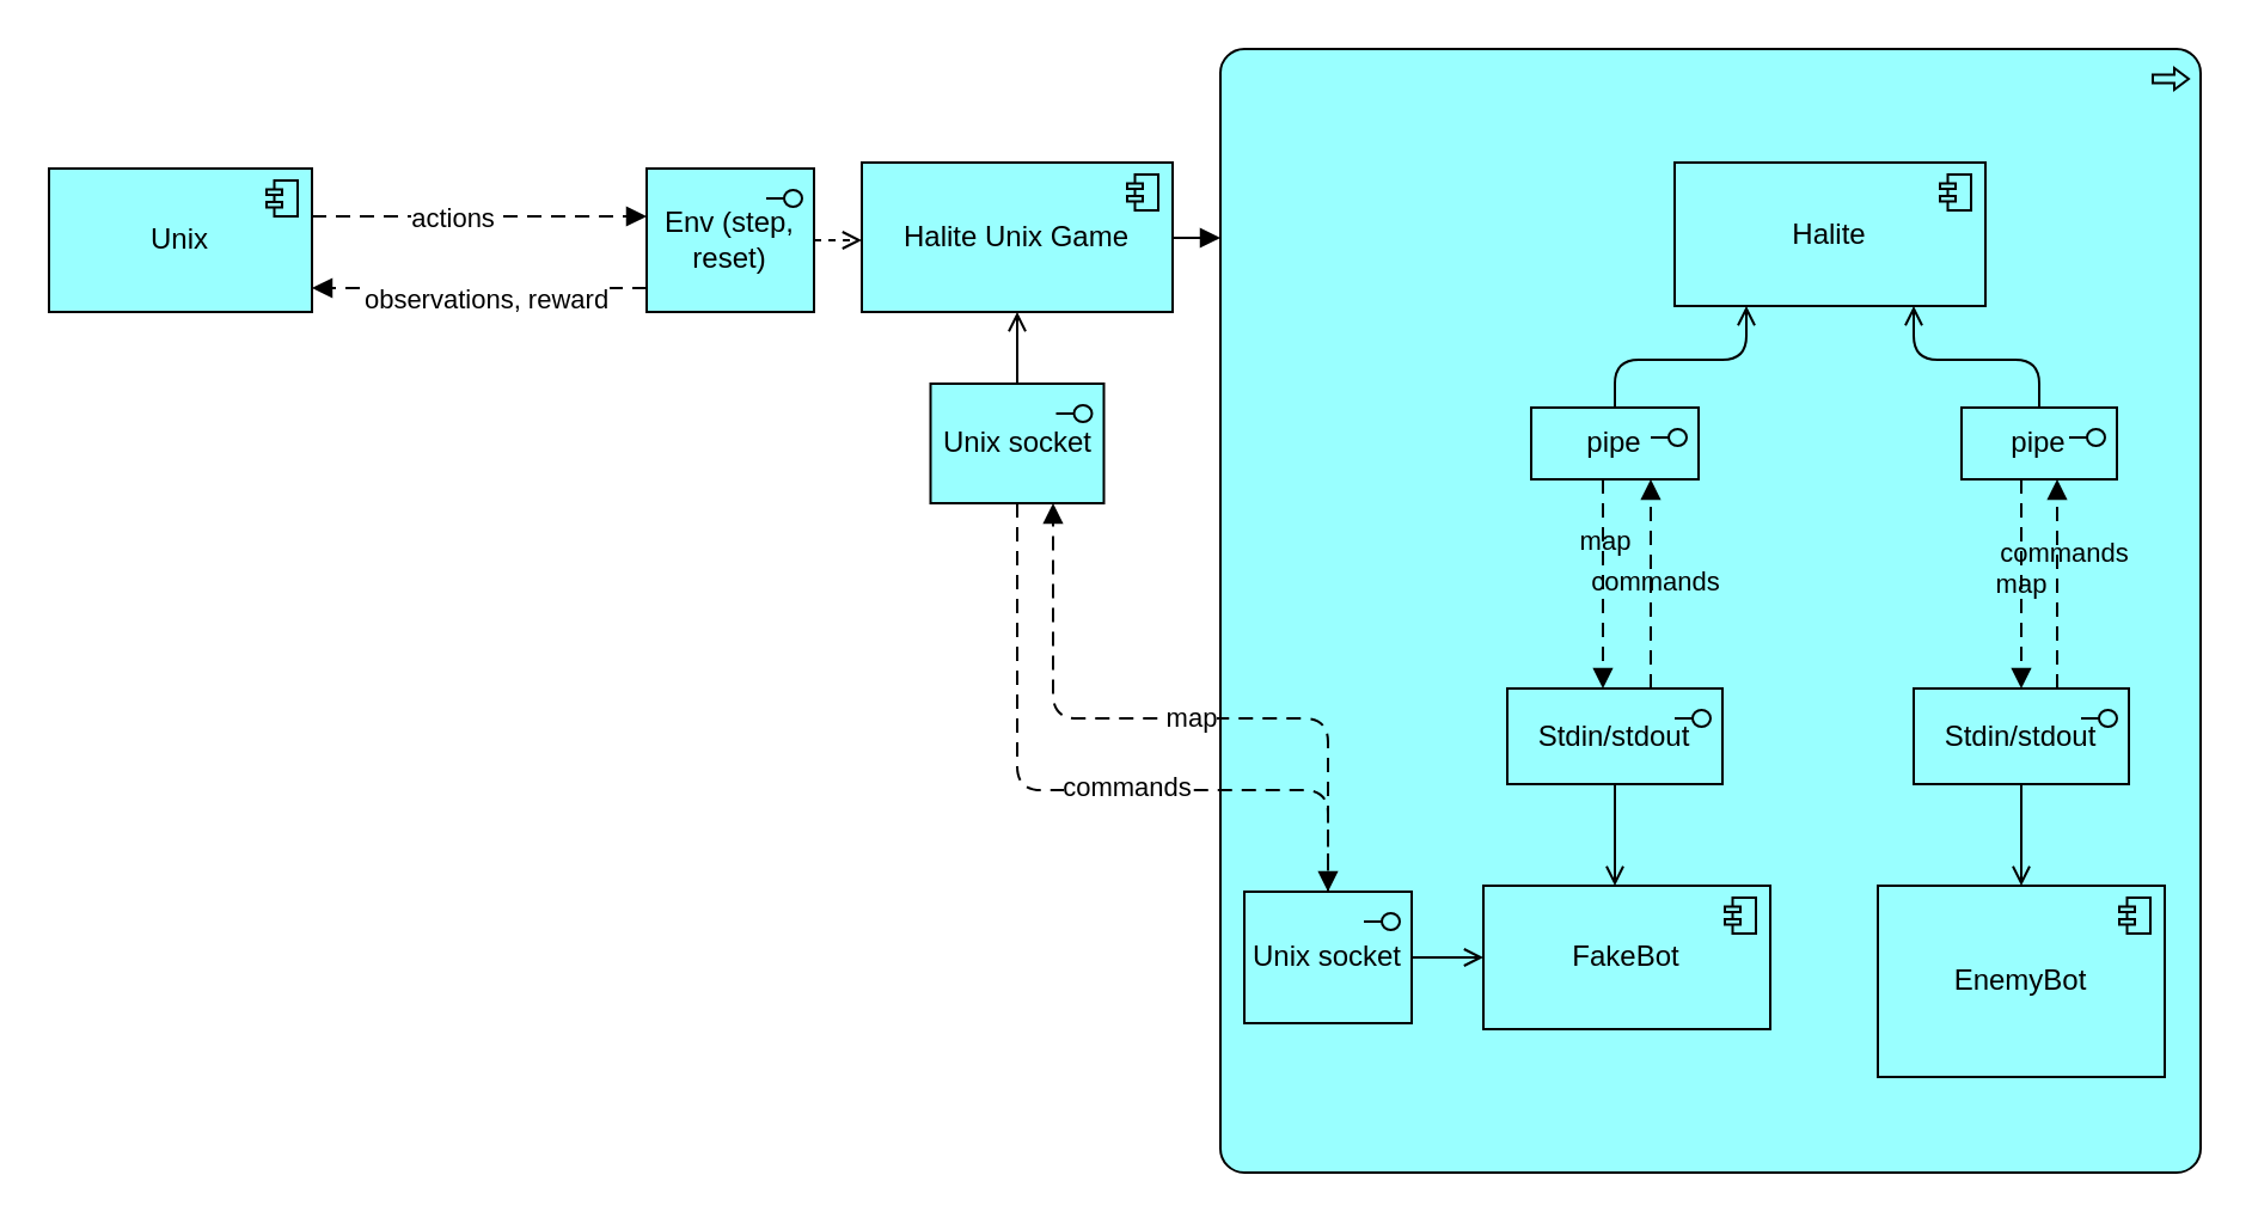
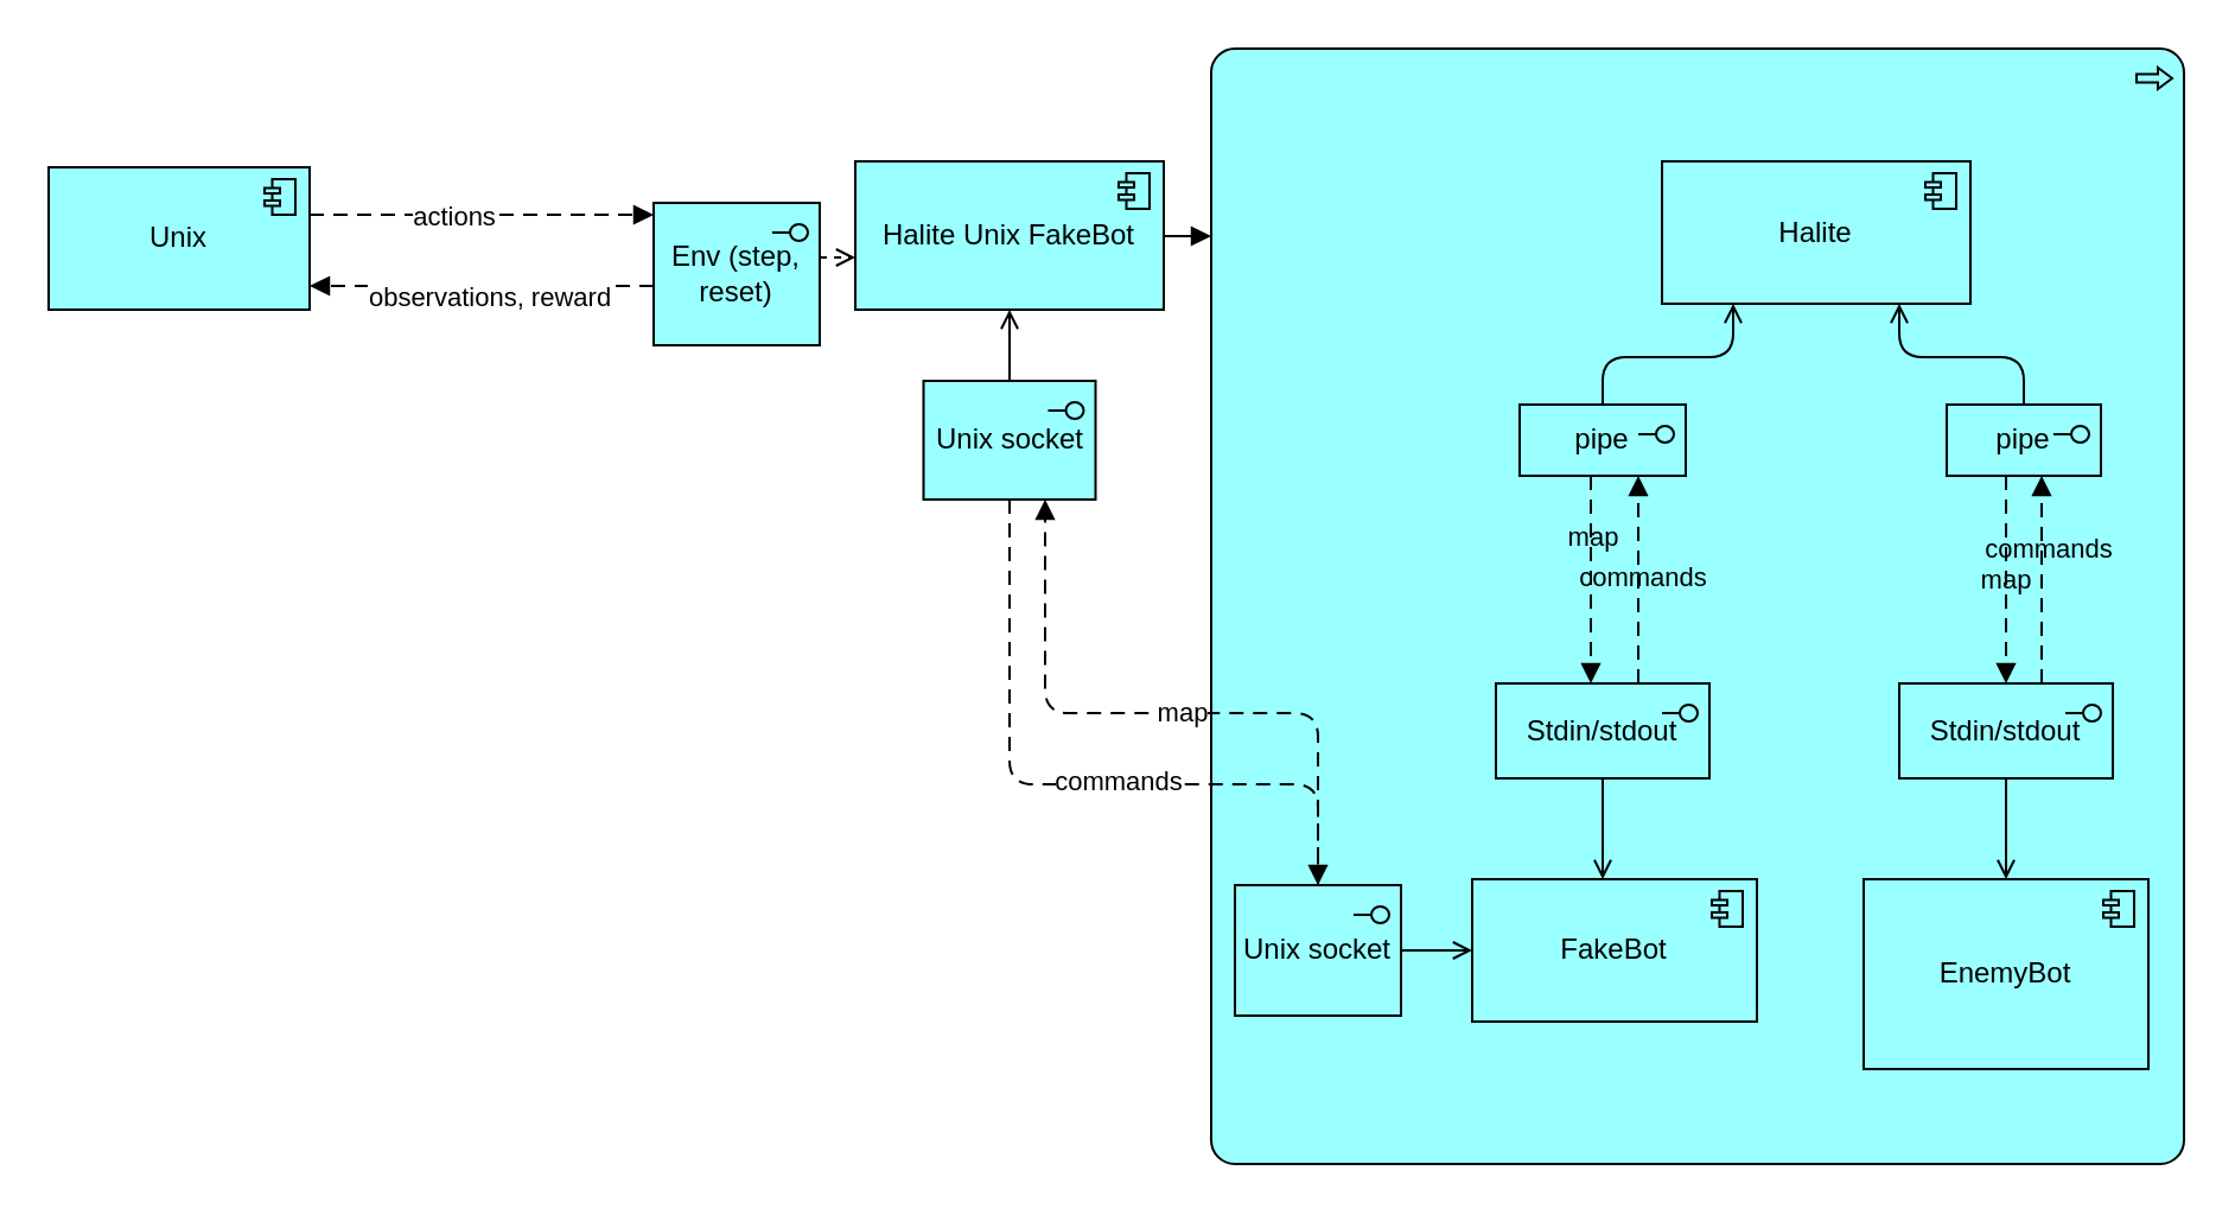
  <mxCell id="0" />
  <mxCell id="1" parent="0" />
  <mxCell id="2" value="Unix" style="html=1;outlineConnect=0;whiteSpace=wrap;fillColor=#99ffff;shape=mxgraph.archimate3.application;appType=comp;archiType=square;" vertex="1" parent="1"><mxGeometry x="20" y="70" width="110" height="60" as="geometry" /></mxCell>
- <mxCell id="3" value="Env (step, reset)" style="html=1;outlineConnect=0;whiteSpace=wrap;fillColor=#99ffff;shape=mxgraph.archimate3.application;appType=interface;archiType=square;" vertex="1" parent="1"><mxGeometry x="270" y="70" width="70" height="60" as="geometry" /></mxCell>
- <mxCell id="4" value="Halite Unix Game" style="html=1;outlineConnect=0;whiteSpace=wrap;fillColor=#99ffff;shape=mxgraph.archimate3.application;appType=comp;archiType=square;" vertex="1" parent="1"><mxGeometry x="360" y="67.5" width="130" height="62.5" as="geometry" /></mxCell>
+ <mxCell id="3" value="Env (step, reset)" style="html=1;outlineConnect=0;whiteSpace=wrap;fillColor=#99ffff;shape=mxgraph.archimate3.application;appType=interface;archiType=square;" vertex="1" parent="1"><mxGeometry x="275" y="85" width="70" height="60" as="geometry" /></mxCell>
+ <mxCell id="4" value="Halite Unix FakeBot" style="html=1;outlineConnect=0;whiteSpace=wrap;fillColor=#99ffff;shape=mxgraph.archimate3.application;appType=comp;archiType=square;" vertex="1" parent="1"><mxGeometry x="360" y="67.5" width="130" height="62.5" as="geometry" /></mxCell>
  <mxCell id="5" value="Unix socket" style="html=1;outlineConnect=0;whiteSpace=wrap;fillColor=#99ffff;shape=mxgraph.archimate3.application;appType=interface;archiType=square;" vertex="1" parent="1"><mxGeometry x="388.75" y="160" width="72.5" height="50" as="geometry" /></mxCell>
  <mxCell id="6" value="" style="edgeStyle=elbowEdgeStyle;html=1;endArrow=block;dashed=1;elbow=vertical;endFill=1;dashPattern=6 4;" edge="1" parent="1" source="2" target="3"><mxGeometry width="160" relative="1" as="geometry"><mxPoint x="160" y="210" as="sourcePoint" /><mxPoint x="320" y="210" as="targetPoint" /><Array as="points"><mxPoint x="250" y="90" /></Array></mxGeometry></mxCell>
  <mxCell id="7" value="actions" style="edgeLabel;html=1;align=center;verticalAlign=middle;resizable=0;points=[];" vertex="1" connectable="0" parent="6"><mxGeometry x="-0.167" relative="1" as="geometry"><mxPoint as="offset" /></mxGeometry></mxCell>
  <mxCell id="8" value="" style="edgeStyle=elbowEdgeStyle;html=1;endArrow=block;dashed=1;elbow=vertical;endFill=1;dashPattern=6 4;" edge="1" parent="1" source="3" target="2"><mxGeometry width="160" relative="1" as="geometry"><mxPoint x="70" y="210" as="sourcePoint" /><mxPoint x="230" y="210" as="targetPoint" /><Array as="points"><mxPoint x="250" y="120" /></Array></mxGeometry></mxCell>
  <mxCell id="9" value="observations, reward" style="edgeLabel;html=1;align=center;verticalAlign=middle;resizable=0;points=[];" vertex="1" connectable="0" parent="8"><mxGeometry x="-0.028" y="4" relative="1" as="geometry"><mxPoint as="offset" /></mxGeometry></mxCell>
  <mxCell id="10" value="" style="edgeStyle=elbowEdgeStyle;html=1;endArrow=open;elbow=vertical;endFill=1;dashed=1;" edge="1" parent="1" source="3" target="4"><mxGeometry width="160" relative="1" as="geometry"><mxPoint x="90" y="220" as="sourcePoint" /><mxPoint x="250" y="220" as="targetPoint" /></mxGeometry></mxCell>
  <mxCell id="11" value="" style="edgeStyle=elbowEdgeStyle;html=1;endArrow=open;elbow=vertical;endFill=1;" edge="1" parent="1" source="5" target="4"><mxGeometry width="160" relative="1" as="geometry"><mxPoint x="230" y="270" as="sourcePoint" /><mxPoint x="390" y="270" as="targetPoint" /></mxGeometry></mxCell>
  <mxCell id="12" value="" style="group" vertex="1" connectable="0" parent="1"><mxGeometry x="520" y="20" width="400" height="470" as="geometry" /></mxCell>
  <mxCell id="13" value="" style="html=1;outlineConnect=0;whiteSpace=wrap;fillColor=#99ffff;shape=mxgraph.archimate3.application;appType=proc;archiType=rounded;" vertex="1" parent="12"><mxGeometry x="-10" width="410" height="470" as="geometry" /></mxCell>
  <mxCell id="14" value="Halite" style="html=1;outlineConnect=0;whiteSpace=wrap;fillColor=#99ffff;shape=mxgraph.archimate3.application;appType=comp;archiType=square;" vertex="1" parent="12"><mxGeometry x="180" y="47.5" width="130" height="60" as="geometry" /></mxCell>
  <mxCell id="15" value="Stdin/stdout" style="html=1;outlineConnect=0;whiteSpace=wrap;fillColor=#99ffff;shape=mxgraph.archimate3.application;appType=interface;archiType=square;" vertex="1" parent="12"><mxGeometry x="110" y="267.5" width="90" height="40" as="geometry" /></mxCell>
  <mxCell id="16" value="pipe" style="html=1;outlineConnect=0;whiteSpace=wrap;fillColor=#99ffff;shape=mxgraph.archimate3.application;appType=interface;archiType=square;" vertex="1" parent="12"><mxGeometry x="120" y="150" width="70" height="30" as="geometry" /></mxCell>
  <mxCell id="17" value="pipe" style="html=1;outlineConnect=0;whiteSpace=wrap;fillColor=#99ffff;shape=mxgraph.archimate3.application;appType=interface;archiType=square;" vertex="1" parent="12"><mxGeometry x="300" y="150" width="65" height="30" as="geometry" /></mxCell>
  <mxCell id="18" value="Stdin/stdout" style="html=1;outlineConnect=0;whiteSpace=wrap;fillColor=#99ffff;shape=mxgraph.archimate3.application;appType=interface;archiType=square;" vertex="1" parent="12"><mxGeometry x="280" y="267.5" width="90" height="40" as="geometry" /></mxCell>
  <mxCell id="19" value="EnemyBot" style="html=1;outlineConnect=0;whiteSpace=wrap;fillColor=#99ffff;shape=mxgraph.archimate3.application;appType=comp;archiType=square;" vertex="1" parent="12"><mxGeometry x="265" y="350" width="120" height="80" as="geometry" /></mxCell>
  <mxCell id="20" value="FakeBot" style="html=1;outlineConnect=0;whiteSpace=wrap;fillColor=#99ffff;shape=mxgraph.archimate3.application;appType=comp;archiType=square;" vertex="1" parent="12"><mxGeometry x="100" y="350" width="120" height="60" as="geometry" /></mxCell>
  <mxCell id="21" value="Unix socket" style="html=1;outlineConnect=0;whiteSpace=wrap;fillColor=#99ffff;shape=mxgraph.archimate3.application;appType=interface;archiType=square;" vertex="1" parent="12"><mxGeometry y="352.5" width="70" height="55" as="geometry" /></mxCell>
  <mxCell id="22" value="" style="edgeStyle=elbowEdgeStyle;html=1;endArrow=block;dashed=1;elbow=vertical;endFill=1;dashPattern=6 4;" edge="1" parent="12" source="16" target="15"><mxGeometry width="160" relative="1" as="geometry"><mxPoint x="-40" y="210" as="sourcePoint" /><mxPoint x="120" y="210" as="targetPoint" /><Array as="points"><mxPoint x="150" y="220" /></Array></mxGeometry></mxCell>
  <mxCell id="23" value="map" style="edgeLabel;html=1;align=center;verticalAlign=middle;resizable=0;points=[];labelBackgroundColor=none;" vertex="1" connectable="0" parent="22"><mxGeometry x="-0.429" relative="1" as="geometry"><mxPoint as="offset" /></mxGeometry></mxCell>
  <mxCell id="24" value="" style="edgeStyle=elbowEdgeStyle;html=1;endArrow=block;dashed=1;elbow=vertical;endFill=1;dashPattern=6 4;" edge="1" parent="12" source="15" target="16"><mxGeometry width="160" relative="1" as="geometry"><mxPoint x="-200" y="250" as="sourcePoint" /><mxPoint x="-40" y="250" as="targetPoint" /><Array as="points"><mxPoint x="170" y="240" /></Array></mxGeometry></mxCell>
  <mxCell id="25" value="commands" style="edgeLabel;html=1;align=center;verticalAlign=middle;resizable=0;points=[];labelBackgroundColor=none;" vertex="1" connectable="0" parent="24"><mxGeometry x="0.029" y="-1" relative="1" as="geometry"><mxPoint as="offset" /></mxGeometry></mxCell>
  <mxCell id="26" value="map" style="edgeStyle=elbowEdgeStyle;html=1;endArrow=block;dashed=1;elbow=vertical;endFill=1;dashPattern=6 4;labelBackgroundColor=none;" edge="1" parent="12" source="17" target="18"><mxGeometry width="160" relative="1" as="geometry"><mxPoint x="-320" y="300" as="sourcePoint" /><mxPoint x="-160" y="300" as="targetPoint" /><Array as="points"><mxPoint x="325" y="210" /></Array></mxGeometry></mxCell>
  <mxCell id="27" value="" style="edgeStyle=elbowEdgeStyle;html=1;endArrow=block;dashed=1;elbow=vertical;endFill=1;dashPattern=6 4;" edge="1" parent="12" source="18" target="17"><mxGeometry width="160" relative="1" as="geometry"><mxPoint x="-230" y="370" as="sourcePoint" /><mxPoint x="-70" y="370" as="targetPoint" /><Array as="points"><mxPoint x="340" y="240" /></Array></mxGeometry></mxCell>
  <mxCell id="28" value="commands" style="edgeLabel;html=1;align=center;verticalAlign=middle;resizable=0;points=[];labelBackgroundColor=none;" vertex="1" connectable="0" parent="27"><mxGeometry x="0.295" y="-2" relative="1" as="geometry"><mxPoint as="offset" /></mxGeometry></mxCell>
  <mxCell id="29" value="" style="edgeStyle=elbowEdgeStyle;html=1;endArrow=open;elbow=vertical;endFill=1;" edge="1" parent="12" source="21" target="20"><mxGeometry width="160" relative="1" as="geometry"><mxPoint x="-300" y="280" as="sourcePoint" /><mxPoint x="-140" y="280" as="targetPoint" /></mxGeometry></mxCell>
  <mxCell id="30" value="" style="edgeStyle=elbowEdgeStyle;html=1;endArrow=open;elbow=vertical;endFill=1;" edge="1" parent="12" source="15" target="20"><mxGeometry width="160" relative="1" as="geometry"><mxPoint x="-340" y="370" as="sourcePoint" /><mxPoint x="230" y="338" as="targetPoint" /><Array as="points"><mxPoint x="155" y="340" /><mxPoint x="170" y="329" /></Array></mxGeometry></mxCell>
  <mxCell id="31" value="" style="edgeStyle=elbowEdgeStyle;html=1;endArrow=open;elbow=vertical;endFill=1;" edge="1" parent="12" source="18" target="19"><mxGeometry width="160" relative="1" as="geometry"><mxPoint x="-270" y="360" as="sourcePoint" /><mxPoint x="-110" y="360" as="targetPoint" /><Array as="points"><mxPoint x="350" y="350" /></Array></mxGeometry></mxCell>
  <mxCell id="32" value="" style="edgeStyle=elbowEdgeStyle;html=1;endArrow=open;elbow=vertical;endFill=1;" edge="1" parent="12" source="16" target="14"><mxGeometry width="160" relative="1" as="geometry"><mxPoint x="-250" y="310" as="sourcePoint" /><mxPoint x="-90" y="310" as="targetPoint" /><Array as="points"><mxPoint x="210" y="130" /><mxPoint x="210" y="110" /></Array></mxGeometry></mxCell>
  <mxCell id="33" value="" style="edgeStyle=elbowEdgeStyle;html=1;endArrow=open;elbow=vertical;endFill=1;" edge="1" parent="12" source="17" target="14"><mxGeometry width="160" relative="1" as="geometry"><mxPoint x="-190" y="340" as="sourcePoint" /><mxPoint x="-30" y="340" as="targetPoint" /><Array as="points"><mxPoint x="280" y="130" /><mxPoint x="270" y="100" /></Array></mxGeometry></mxCell>
  <mxCell id="34" value="" style="edgeStyle=elbowEdgeStyle;html=1;endArrow=block;dashed=1;elbow=vertical;endFill=1;dashPattern=6 4;" edge="1" parent="1" source="21" target="5"><mxGeometry width="160" relative="1" as="geometry"><mxPoint x="270" y="320" as="sourcePoint" /><mxPoint x="430" y="320" as="targetPoint" /><Array as="points"><mxPoint x="440" y="300" /><mxPoint x="490" y="280" /></Array></mxGeometry></mxCell>
  <mxCell id="35" value="map" style="edgeLabel;html=1;align=center;verticalAlign=middle;resizable=0;points=[];" vertex="1" connectable="0" parent="34"><mxGeometry x="-0.178" y="-1" relative="1" as="geometry"><mxPoint x="-15.83" as="offset" /></mxGeometry></mxCell>
  <mxCell id="36" value="" style="edgeStyle=elbowEdgeStyle;html=1;endArrow=block;dashed=1;elbow=vertical;endFill=1;dashPattern=6 4;" edge="1" parent="1" source="5" target="21"><mxGeometry width="160" relative="1" as="geometry"><mxPoint x="330" y="280" as="sourcePoint" /><mxPoint x="490" y="280" as="targetPoint" /><Array as="points"><mxPoint x="500" y="330" /><mxPoint x="410" y="280" /></Array></mxGeometry></mxCell>
  <mxCell id="37" value="commands" style="edgeLabel;html=1;align=center;verticalAlign=middle;resizable=0;points=[];" vertex="1" connectable="0" parent="36"><mxGeometry x="-0.298" y="-2" relative="1" as="geometry"><mxPoint x="47" y="15" as="offset" /></mxGeometry></mxCell>
  <mxCell id="38" value="" style="edgeStyle=elbowEdgeStyle;html=1;endArrow=block;dashed=0;elbow=vertical;endFill=1;labelBackgroundColor=none;" edge="1" parent="1" source="4" target="13"><mxGeometry width="160" relative="1" as="geometry"><mxPoint x="240" y="330" as="sourcePoint" /><mxPoint x="400" y="330" as="targetPoint" /></mxGeometry></mxCell>
